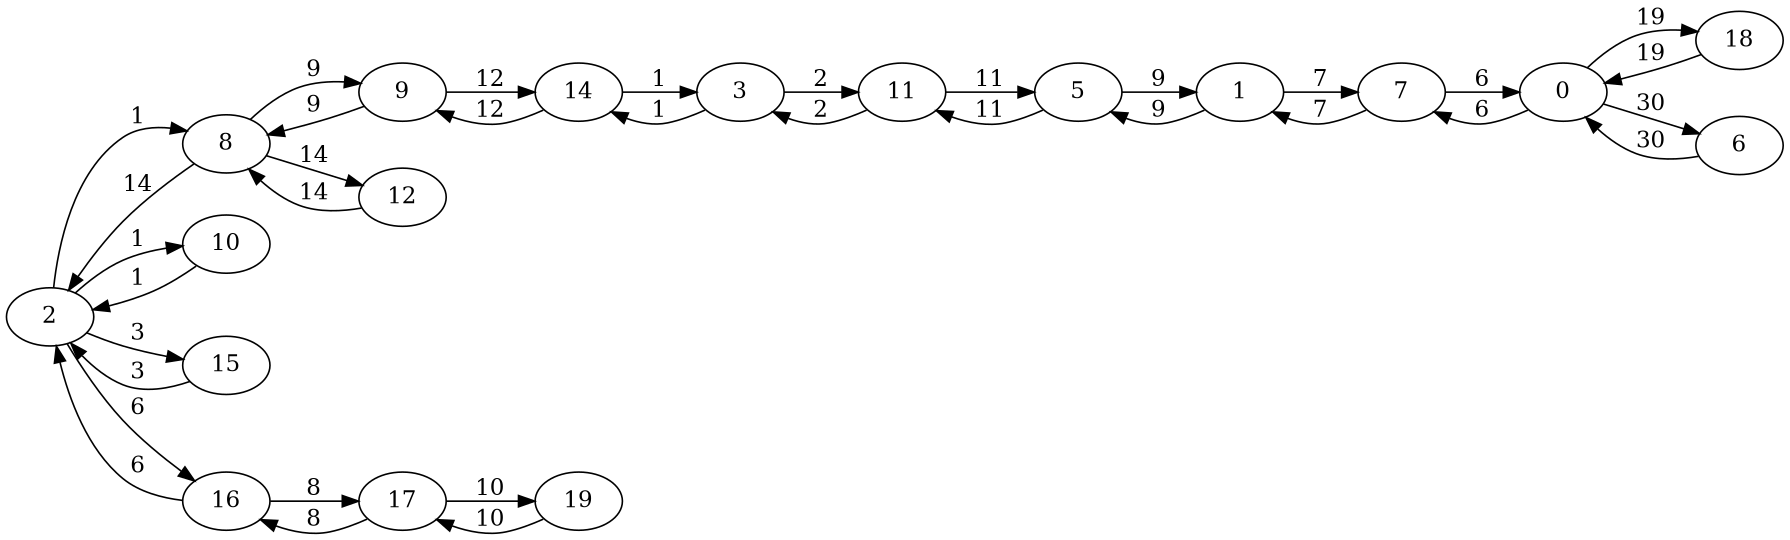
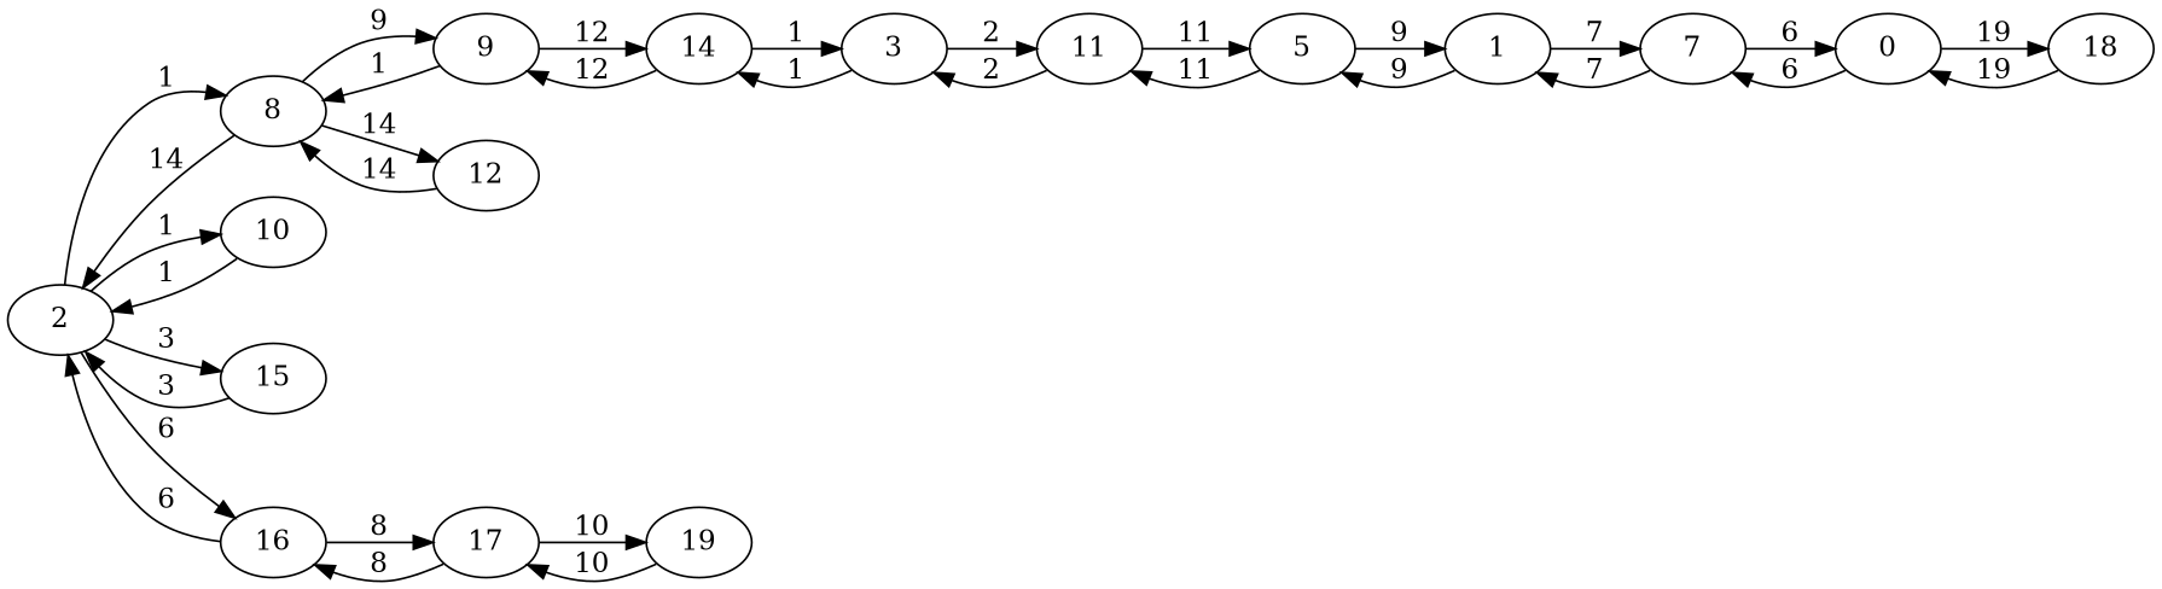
  digraph {
    rankdir=LR
    2
    8
    10
    15
    16
    9
    12
    17
    14
    19
    3
    11
    5
    1
    7
    0
    18
-   6
    2 -> 8 [label=1]
    2 -> 10 [label=1]
    2 -> 15 [label=3]
    2 -> 16 [label=6]
    8 -> 2 [label=14]
    8 -> 9 [label=9]
    8 -> 12 [label=14]
    10 -> 2 [label=1]
    15 -> 2 [label=3]
    16 -> 2 [label=6]
    16 -> 17 [label=8]
-   9 -> 8 [label=9]
+   9 -> 8 [label=1]
    9 -> 14 [label=12]
    12 -> 8 [label=14]
    17 -> 16 [label=8]
    17 -> 19 [label=10]
    14 -> 9 [label=12]
    14 -> 3 [label=1]
    19 -> 17 [label=10]
    3 -> 14 [label=1]
    3 -> 11 [label=2]
    11 -> 3 [label=2]
    11 -> 5 [label=11]
    5 -> 11 [label=11]
    5 -> 1 [label=9]
    1 -> 5 [label=9]
    1 -> 7 [label=7]
    7 -> 1 [label=7]
    7 -> 0 [label=6]
    0 -> 7 [label=6]
    0 -> 18 [label=19]
-   0 -> 6 [label=30]
    18 -> 0 [label=19]
-   6 -> 0 [label=30]
  }
